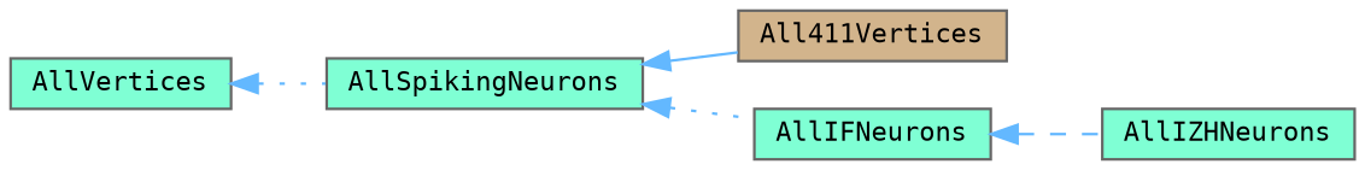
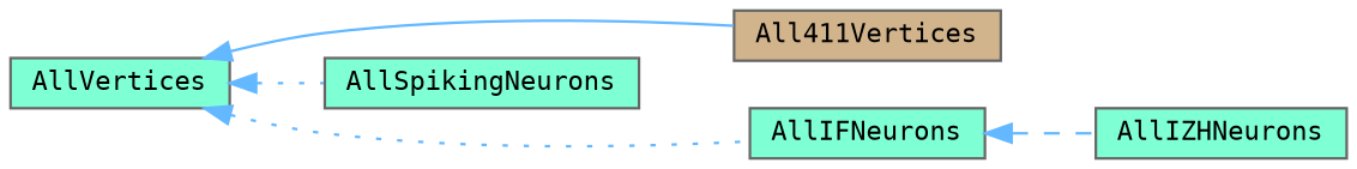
  digraph {
    fontname="DejaVu Sans Mono"
    rankdir=LR
    node [color=grey40 fillcolor=aquamarine fontname="DejaVu Sans Mono" fontsize=10 shape=box style=filled]
    edge [color=steelblue1 dir=back fontname="DejaVu Sans Mono" fontsize=10 labelfontname=Helvetica labelfontsize=10 style=dotted]
    n1 [height=0.2 label=AllVertices width=0.4]
    n2 [fillcolor=tan height=0.2 label=All411Vertices width=0.4]
    n3 [height=0.2 label=AllSpikingNeurons width=0.4]
    n4 [height=0.2 label=AllIFNeurons width=0.4]
    n5 [height=0.2 label=AllIZHNeurons width=0.4]
-   n3 -> n2 [style=solid]
+   n1 -> n2 [style=solid]
    n1 -> n3
-   n3 -> n4
+   n1 -> n4
    n4 -> n5 [style=dashed]
  }
